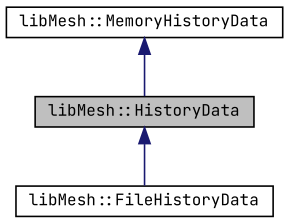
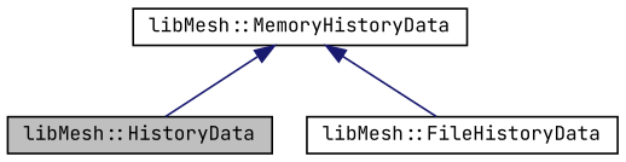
  digraph {
    fontname="JetBrains Mono"
    node [color=black fillcolor=white fontname="JetBrains Mono" fontsize=10 shape=record style=filled]
    edge [color=midnightblue dir=back fontname="JetBrains Mono" fontsize=10 labelfontname=Helvetica labelfontsize=10 style=solid]
    n1 [fillcolor=grey75 fontcolor=black height=0.2 label="libMesh::HistoryData" width=0.4]
    n2 [height=0.2 label="libMesh::FileHistoryData" width=0.4]
    n3 [height=0.2 label="libMesh::MemoryHistoryData" width=0.4]
-   n1 -> n2
+   n3 -> n2
    n3 -> n1
  }
